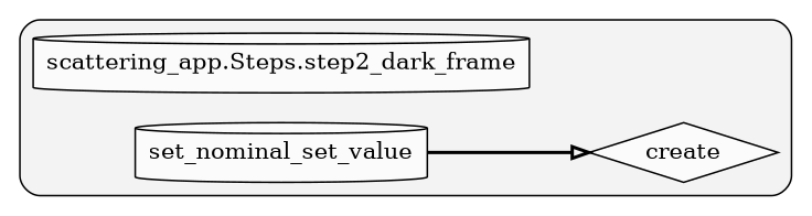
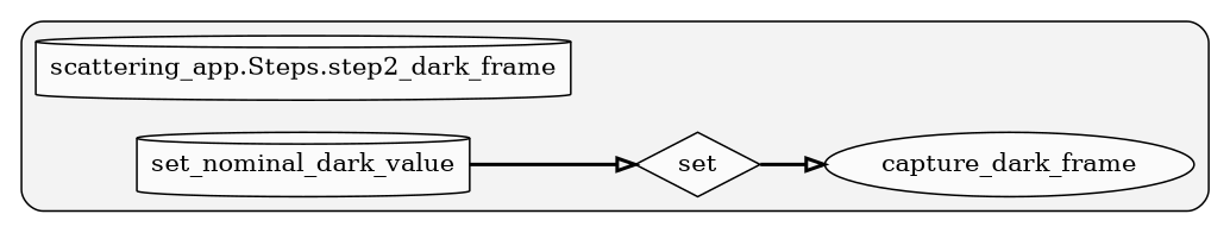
  digraph {
    rankdir=LR
    node [fillcolor="#ffffffb2" fontcolor="#000000" group=0 shape=cylinder style=filled]
    edge [arrowhead=onormal color="#000000" style=bold]
    n1 [label="scattering_app.Steps.step2_dark_frame"]
-   n3 [label=create shape=diamond]
-   n4 [label=set_nominal_set_value]
+   n2 [label=capture_dark_frame shape=ellipse]
+   n3 [label=set shape=diamond]
+   n4 [label=set_nominal_dark_value]
    subgraph cluster_1 {
      fillcolor="#80808018"
      style="filled,rounded"
      n1
+     n2
      n3
      n4
    }
+   n3 -> n2
    n4 -> n3
  }
